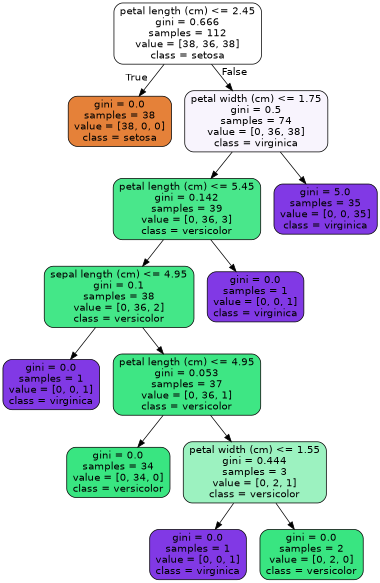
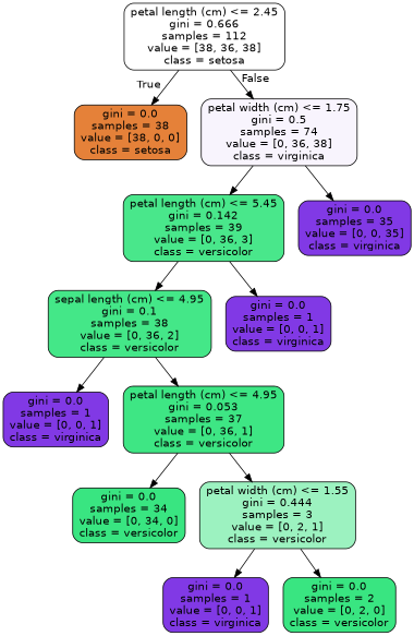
  digraph {
    node [color=black fillcolor="#8139e5ff" fontname=helvetica shape=box style="filled, rounded"]
    edge [fontname=helvetica]
    n1 [fillcolor="#e5813900" label="petal length (cm) <= 2.45\ngini = 0.666\nsamples = 112\nvalue = [38, 36, 38]\nclass = setosa"]
    n2 [fillcolor="#e58139ff" label="gini = 0.0\nsamples = 38\nvalue = [38, 0, 0]\nclass = setosa"]
    n3 [fillcolor="#8139e50d" label="petal width (cm) <= 1.75\ngini = 0.5\nsamples = 74\nvalue = [0, 36, 38]\nclass = virginica"]
    n4 [fillcolor="#39e581ea" label="petal length (cm) <= 5.45\ngini = 0.142\nsamples = 39\nvalue = [0, 36, 3]\nclass = versicolor"]
-   n5 [label="gini = 5.0\nsamples = 35\nvalue = [0, 0, 35]\nclass = virginica"]
+   n5 [label="gini = 0.0\nsamples = 35\nvalue = [0, 0, 35]\nclass = virginica"]
    n6 [fillcolor="#39e581f1" label="sepal length (cm) <= 4.95\ngini = 0.1\nsamples = 38\nvalue = [0, 36, 2]\nclass = versicolor"]
    n7 [label="gini = 0.0\nsamples = 1\nvalue = [0, 0, 1]\nclass = virginica"]
    n8 [label="gini = 0.0\nsamples = 1\nvalue = [0, 0, 1]\nclass = virginica"]
    n9 [fillcolor="#39e581f8" label="petal length (cm) <= 4.95\ngini = 0.053\nsamples = 37\nvalue = [0, 36, 1]\nclass = versicolor"]
    n10 [fillcolor="#39e581ff" label="gini = 0.0\nsamples = 34\nvalue = [0, 34, 0]\nclass = versicolor"]
    n11 [fillcolor="#39e5817f" label="petal width (cm) <= 1.55\ngini = 0.444\nsamples = 3\nvalue = [0, 2, 1]\nclass = versicolor"]
    n12 [label="gini = 0.0\nsamples = 1\nvalue = [0, 0, 1]\nclass = virginica"]
    n13 [fillcolor="#39e581ff" label="gini = 0.0\nsamples = 2\nvalue = [0, 2, 0]\nclass = versicolor"]
    n1 -> n2 [headlabel=True labelangle=45 labeldistance=2.5]
    n1 -> n3 [headlabel=False labelangle=-45 labeldistance=2.5]
    n3 -> n4
    n3 -> n5
    n4 -> n6
    n4 -> n7
    n6 -> n8
    n6 -> n9
    n9 -> n10
    n9 -> n11
    n11 -> n12
    n11 -> n13
  }
